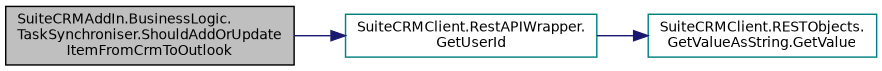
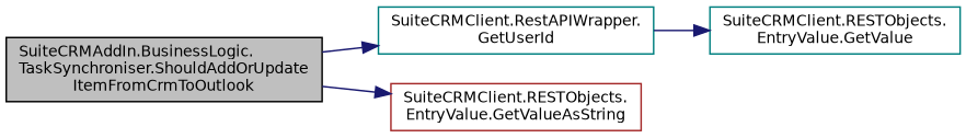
  digraph {
    rankdir=LR
    node [color=teal fillcolor=white fontname=Helvetica fontsize=10 shape=record style=filled]
    edge [color=midnightblue fontname=Helvetica fontsize=10 labelfontname=Helvetica labelfontsize=10 style=solid]
    n1 [color=black fillcolor=grey75 fontcolor=black height=0.2 label="SuiteCRMAddIn.BusinessLogic.\lTaskSynchroniser.ShouldAddOrUpdate\lItemFromCrmToOutlook" width=0.4]
    n2 [height=0.2 label="SuiteCRMClient.RestAPIWrapper.\lGetUserId" width=0.4]
-   n4 [height=0.2 label="SuiteCRMClient.RESTObjects.\lGetValueAsString.GetValue" width=0.4]
+   n3 [color=brown height=0.2 label="SuiteCRMClient.RESTObjects.\lEntryValue.GetValueAsString" width=0.4]
+   n4 [height=0.2 label="SuiteCRMClient.RESTObjects.\lEntryValue.GetValue" width=0.4]
    n1 -> n2
+   n1 -> n3
    n2 -> n4
  }
